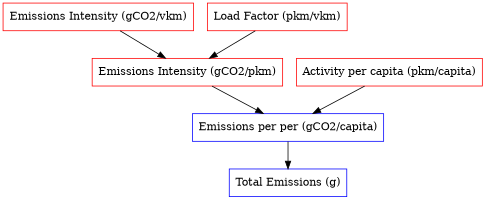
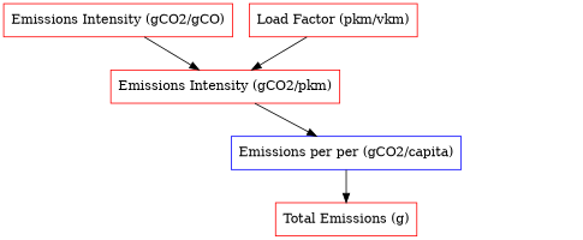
  digraph {
    node [color=red shape=box]
-   n1 [label="Emissions Intensity (gCO2/vkm)"]
+   n1 [label="Emissions Intensity (gCO2/gCO)"]
    n2 [label="Emissions Intensity (gCO2/pkm)"]
    n3 [color=blue label="Emissions per per (gCO2/capita)"]
    n4 [label="Load Factor (pkm/vkm)"]
-   n5 [label="Activity per capita (pkm/capita)"]
-   n6 [color=blue label="Total Emissions (g)"]
+   n6 [label="Total Emissions (g)"]
    n1 -> n2
    n2 -> n3
    n3 -> n6
    n4 -> n2
-   n5 -> n3
  }
